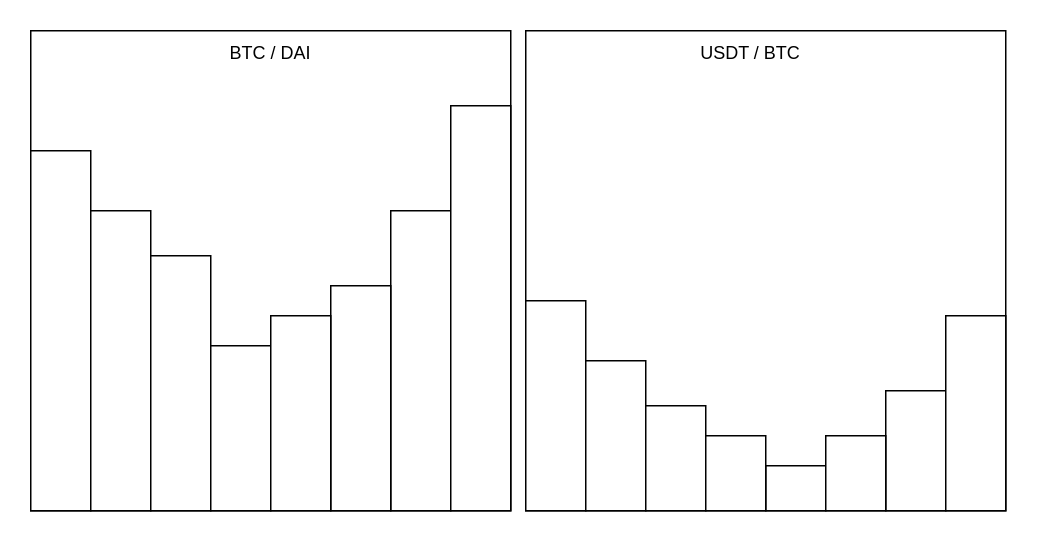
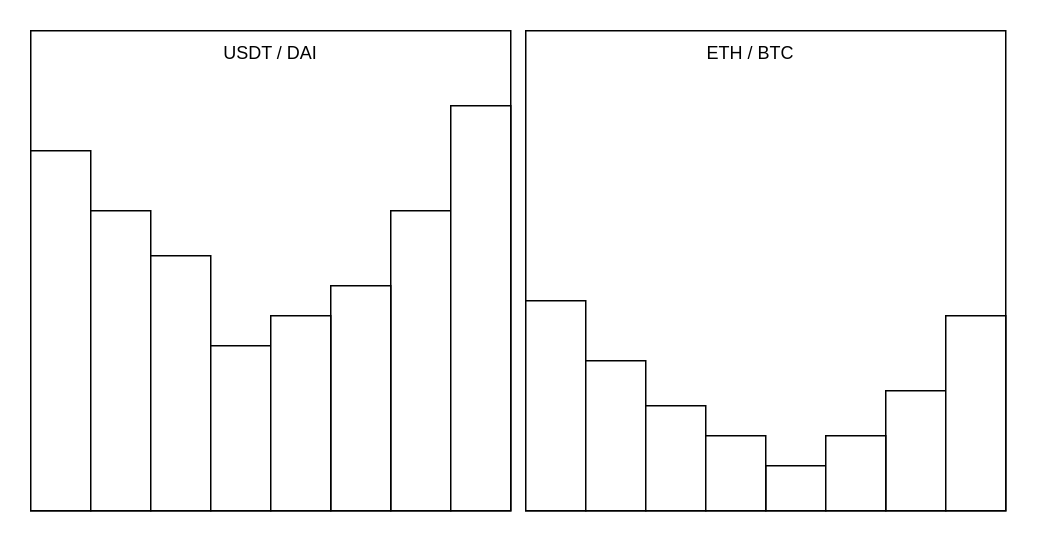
  <mxCell id="0" />
  <mxCell id="1" parent="0" />
  <mxCell id="2" value="" style="rounded=0;whiteSpace=wrap;html=1;" vertex="1" parent="1"><mxGeometry x="20" y="20" width="320" height="320" as="geometry" /></mxCell>
  <mxCell id="3" value="" style="rounded=0;whiteSpace=wrap;html=1;" vertex="1" parent="1"><mxGeometry x="20" y="100" width="40" height="240" as="geometry" /></mxCell>
  <mxCell id="4" value="" style="rounded=0;whiteSpace=wrap;html=1;" vertex="1" parent="1"><mxGeometry x="60" y="140" width="40" height="200" as="geometry" /></mxCell>
  <mxCell id="5" value="" style="rounded=0;whiteSpace=wrap;html=1;" vertex="1" parent="1"><mxGeometry x="260" y="140" width="40" height="200" as="geometry" /></mxCell>
  <mxCell id="6" value="" style="rounded=0;whiteSpace=wrap;html=1;" vertex="1" parent="1"><mxGeometry x="300" y="70" width="40" height="270" as="geometry" /></mxCell>
  <mxCell id="7" value="" style="rounded=0;whiteSpace=wrap;html=1;" vertex="1" parent="1"><mxGeometry x="220" y="190" width="40" height="150" as="geometry" /></mxCell>
  <mxCell id="8" value="" style="rounded=0;whiteSpace=wrap;html=1;" vertex="1" parent="1"><mxGeometry x="100" y="170" width="40" height="170" as="geometry" /></mxCell>
  <mxCell id="9" value="" style="group" vertex="1" connectable="0" parent="1"><mxGeometry x="350" y="20" width="320" height="320" as="geometry" /></mxCell>
  <mxCell id="10" value="" style="rounded=0;whiteSpace=wrap;html=1;" vertex="1" parent="9"><mxGeometry width="320" height="320" as="geometry" /></mxCell>
  <mxCell id="11" value="" style="group" vertex="1" connectable="0" parent="9"><mxGeometry y="50" width="320" height="270" as="geometry" /></mxCell>
  <mxCell id="12" value="" style="rounded=0;whiteSpace=wrap;html=1;" vertex="1" parent="11"><mxGeometry y="130" width="40" height="140" as="geometry" /></mxCell>
  <mxCell id="13" value="" style="rounded=0;whiteSpace=wrap;html=1;" vertex="1" parent="11"><mxGeometry x="40" y="170" width="40" height="100" as="geometry" /></mxCell>
  <mxCell id="14" value="" style="rounded=0;whiteSpace=wrap;html=1;" vertex="1" parent="11"><mxGeometry x="240" y="190" width="40" height="80" as="geometry" /></mxCell>
  <mxCell id="15" value="" style="rounded=0;whiteSpace=wrap;html=1;" vertex="1" parent="11"><mxGeometry x="280" y="140" width="40" height="130" as="geometry" /></mxCell>
  <mxCell id="16" value="" style="rounded=0;whiteSpace=wrap;html=1;" vertex="1" parent="11"><mxGeometry x="160" y="240" width="40" height="30" as="geometry" /></mxCell>
  <mxCell id="17" value="" style="rounded=0;whiteSpace=wrap;html=1;" vertex="1" parent="11"><mxGeometry x="200" y="220" width="40" height="50" as="geometry" /></mxCell>
  <mxCell id="18" value="" style="rounded=0;whiteSpace=wrap;html=1;" vertex="1" parent="11"><mxGeometry x="80" y="200" width="40" height="70" as="geometry" /></mxCell>
  <mxCell id="19" value="" style="rounded=0;whiteSpace=wrap;html=1;" vertex="1" parent="11"><mxGeometry x="120" y="220" width="40" height="50" as="geometry" /></mxCell>
- <mxCell id="20" value="USDT / BTC" style="text;html=1;align=center;verticalAlign=middle;whiteSpace=wrap;rounded=0;" vertex="1" parent="1"><mxGeometry x="460" y="20" width="80" height="30" as="geometry" /></mxCell>
- <mxCell id="21" value="BTC / DAI" style="text;html=1;align=center;verticalAlign=middle;whiteSpace=wrap;rounded=0;" vertex="1" parent="1"><mxGeometry x="140" y="20" width="80" height="30" as="geometry" /></mxCell>
+ <mxCell id="20" value="ETH / BTC" style="text;html=1;align=center;verticalAlign=middle;whiteSpace=wrap;rounded=0;" vertex="1" parent="1"><mxGeometry x="460" y="20" width="80" height="30" as="geometry" /></mxCell>
+ <mxCell id="21" value="USDT / DAI" style="text;html=1;align=center;verticalAlign=middle;whiteSpace=wrap;rounded=0;" vertex="1" parent="1"><mxGeometry x="140" y="20" width="80" height="30" as="geometry" /></mxCell>
  <mxCell id="22" value="" style="rounded=0;whiteSpace=wrap;html=1;" vertex="1" parent="1"><mxGeometry x="140" y="230" width="40" height="110" as="geometry" /></mxCell>
  <mxCell id="23" value="" style="rounded=0;whiteSpace=wrap;html=1;" vertex="1" parent="1"><mxGeometry x="180" y="210" width="40" height="130" as="geometry" /></mxCell>
